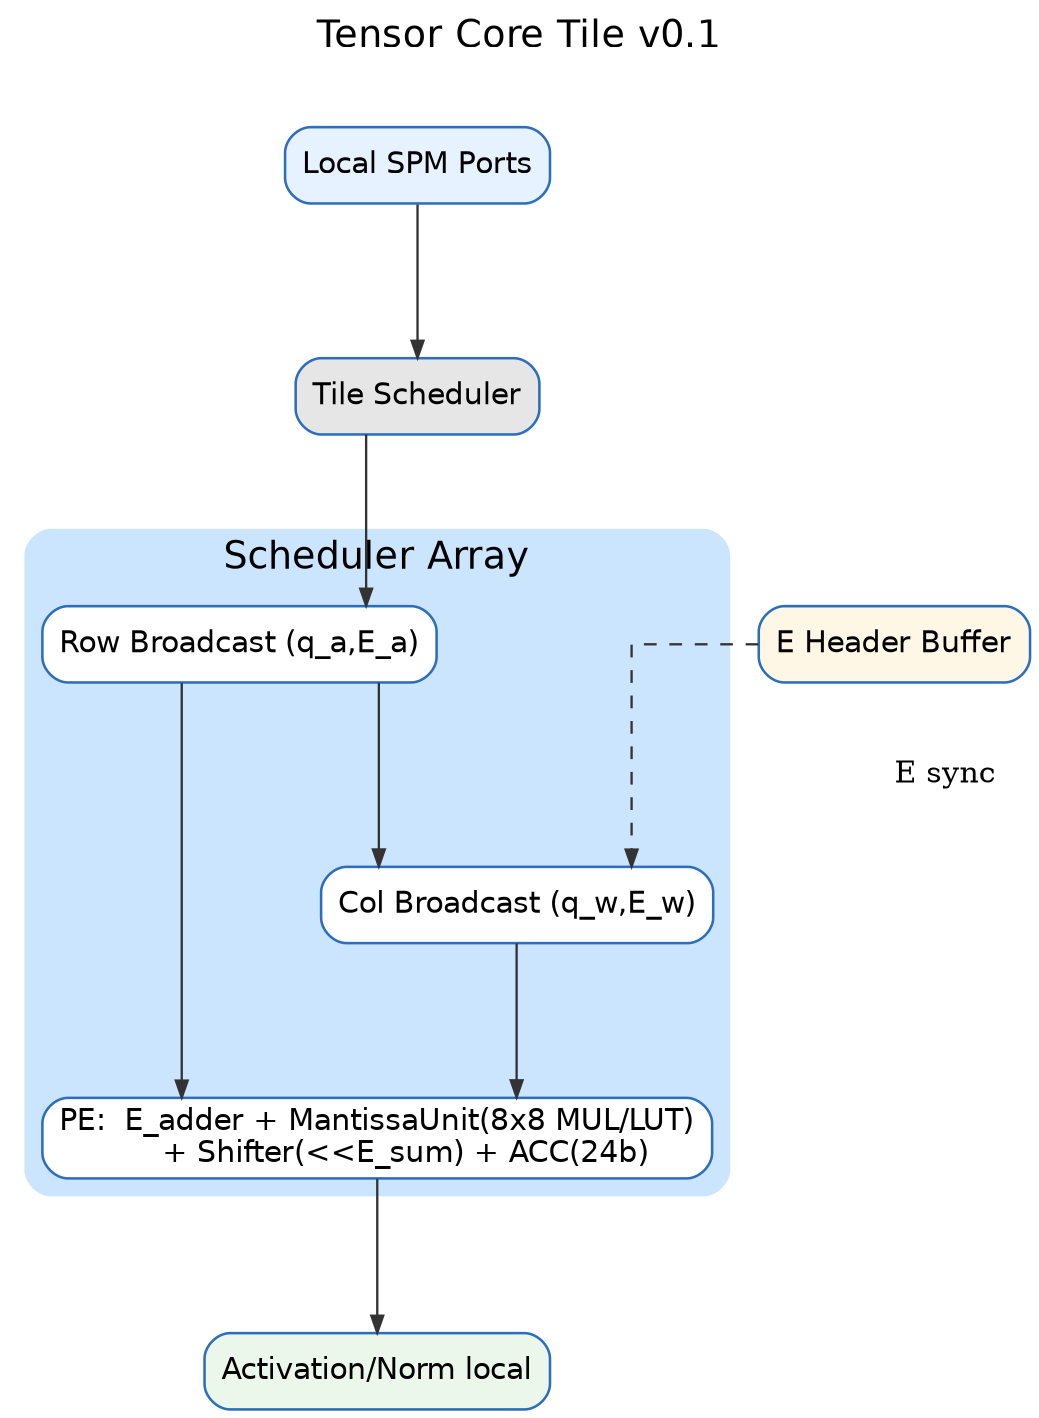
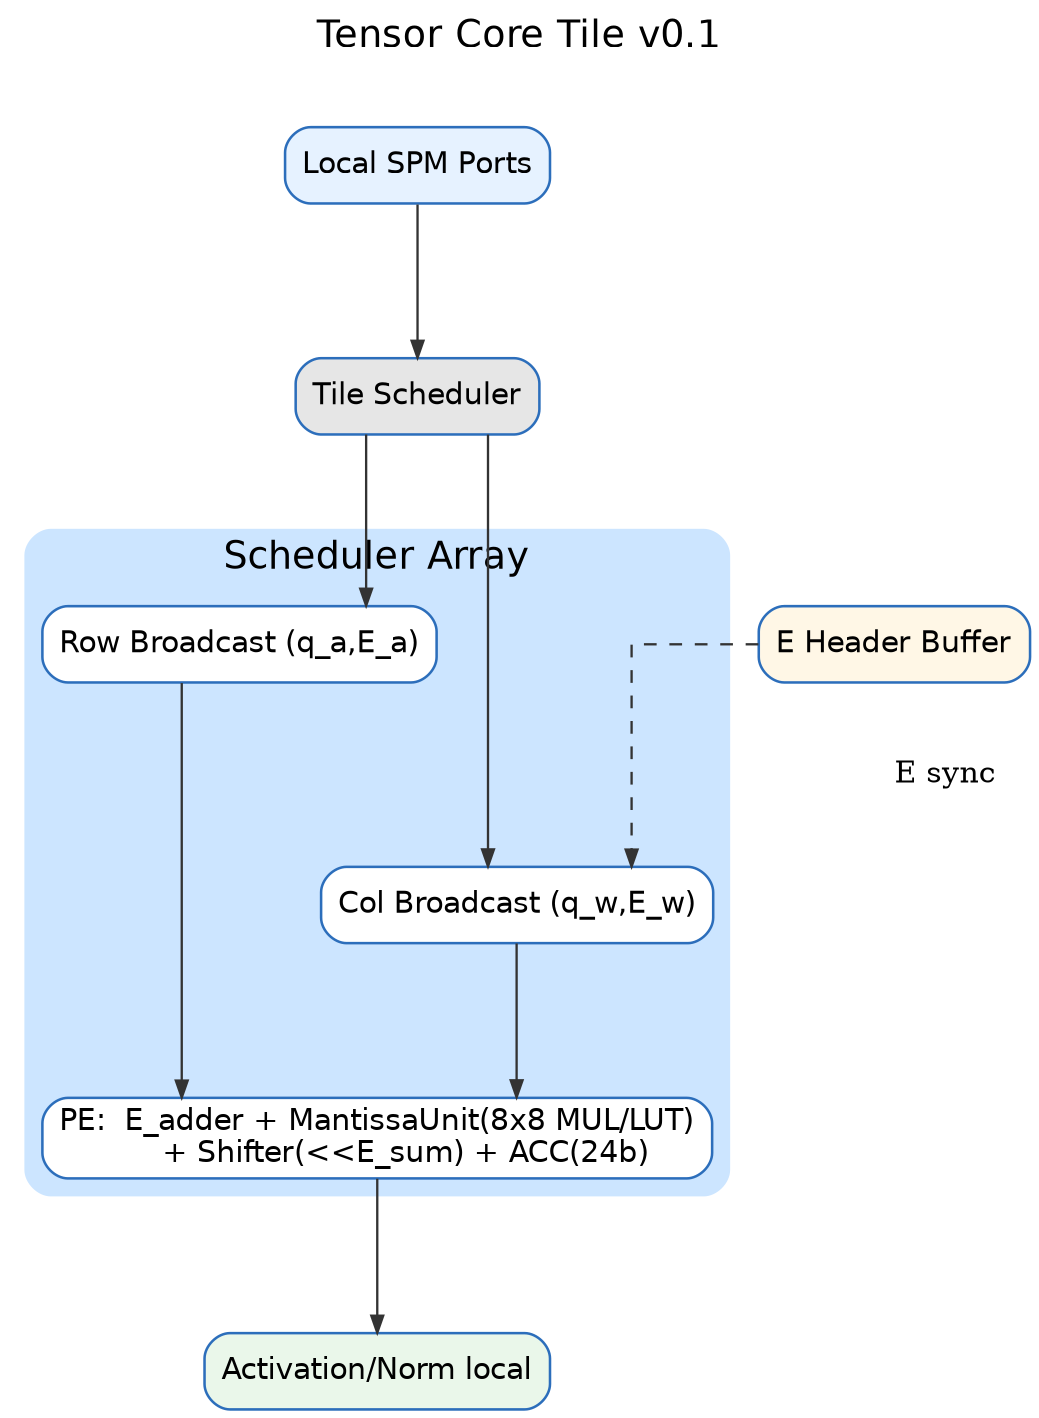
  digraph {
    fontname=Helvetica
    fontsize=18
    label="Tensor Core Tile v0.1"
    labelloc=t
    nodesep=0.7
    rankdir=TB
    ranksep=1.0
    splines=ortho
    node [color="#2C6EBB" fillcolor="#FFFFFF" fontname=Helvetica penwidth=1.2 shape=box style="rounded,filled"]
    edge [arrowsize=0.8 color="#333333" penwidth=1.1]
    n1 [label="Row Broadcast (q_a,E_a)"]
    n2 [label="Col Broadcast (q_w,E_w)"]
    n3 [label="PE:  E_adder + MantissaUnit(8x8 MUL/LUT)\n      + Shifter(<<E_sum) + ACC(24b)"]
    n4 [fillcolor="#EAF7EA" label="Activation/Norm local"]
    n5 [fillcolor="#E6F2FF" label="Local SPM Ports"]
    n6 [fillcolor="#E6E6E6" label="Tile Scheduler"]
    n7 [fillcolor="#FFF7E6" label="E Header Buffer"]
    subgraph cluster_1 {
      color="#CCE5FF"
      label="Scheduler Array"
      style="rounded,filled"
      n1
      n2
      n3
    }
    n1 -> n3
    n2 -> n3
    n3 -> n4
    n5 -> n6
    n6 -> n1
-   n1 -> n2
+   n6 -> n2
    n7 -> n2 [label="E sync" style=dashed]
  }
